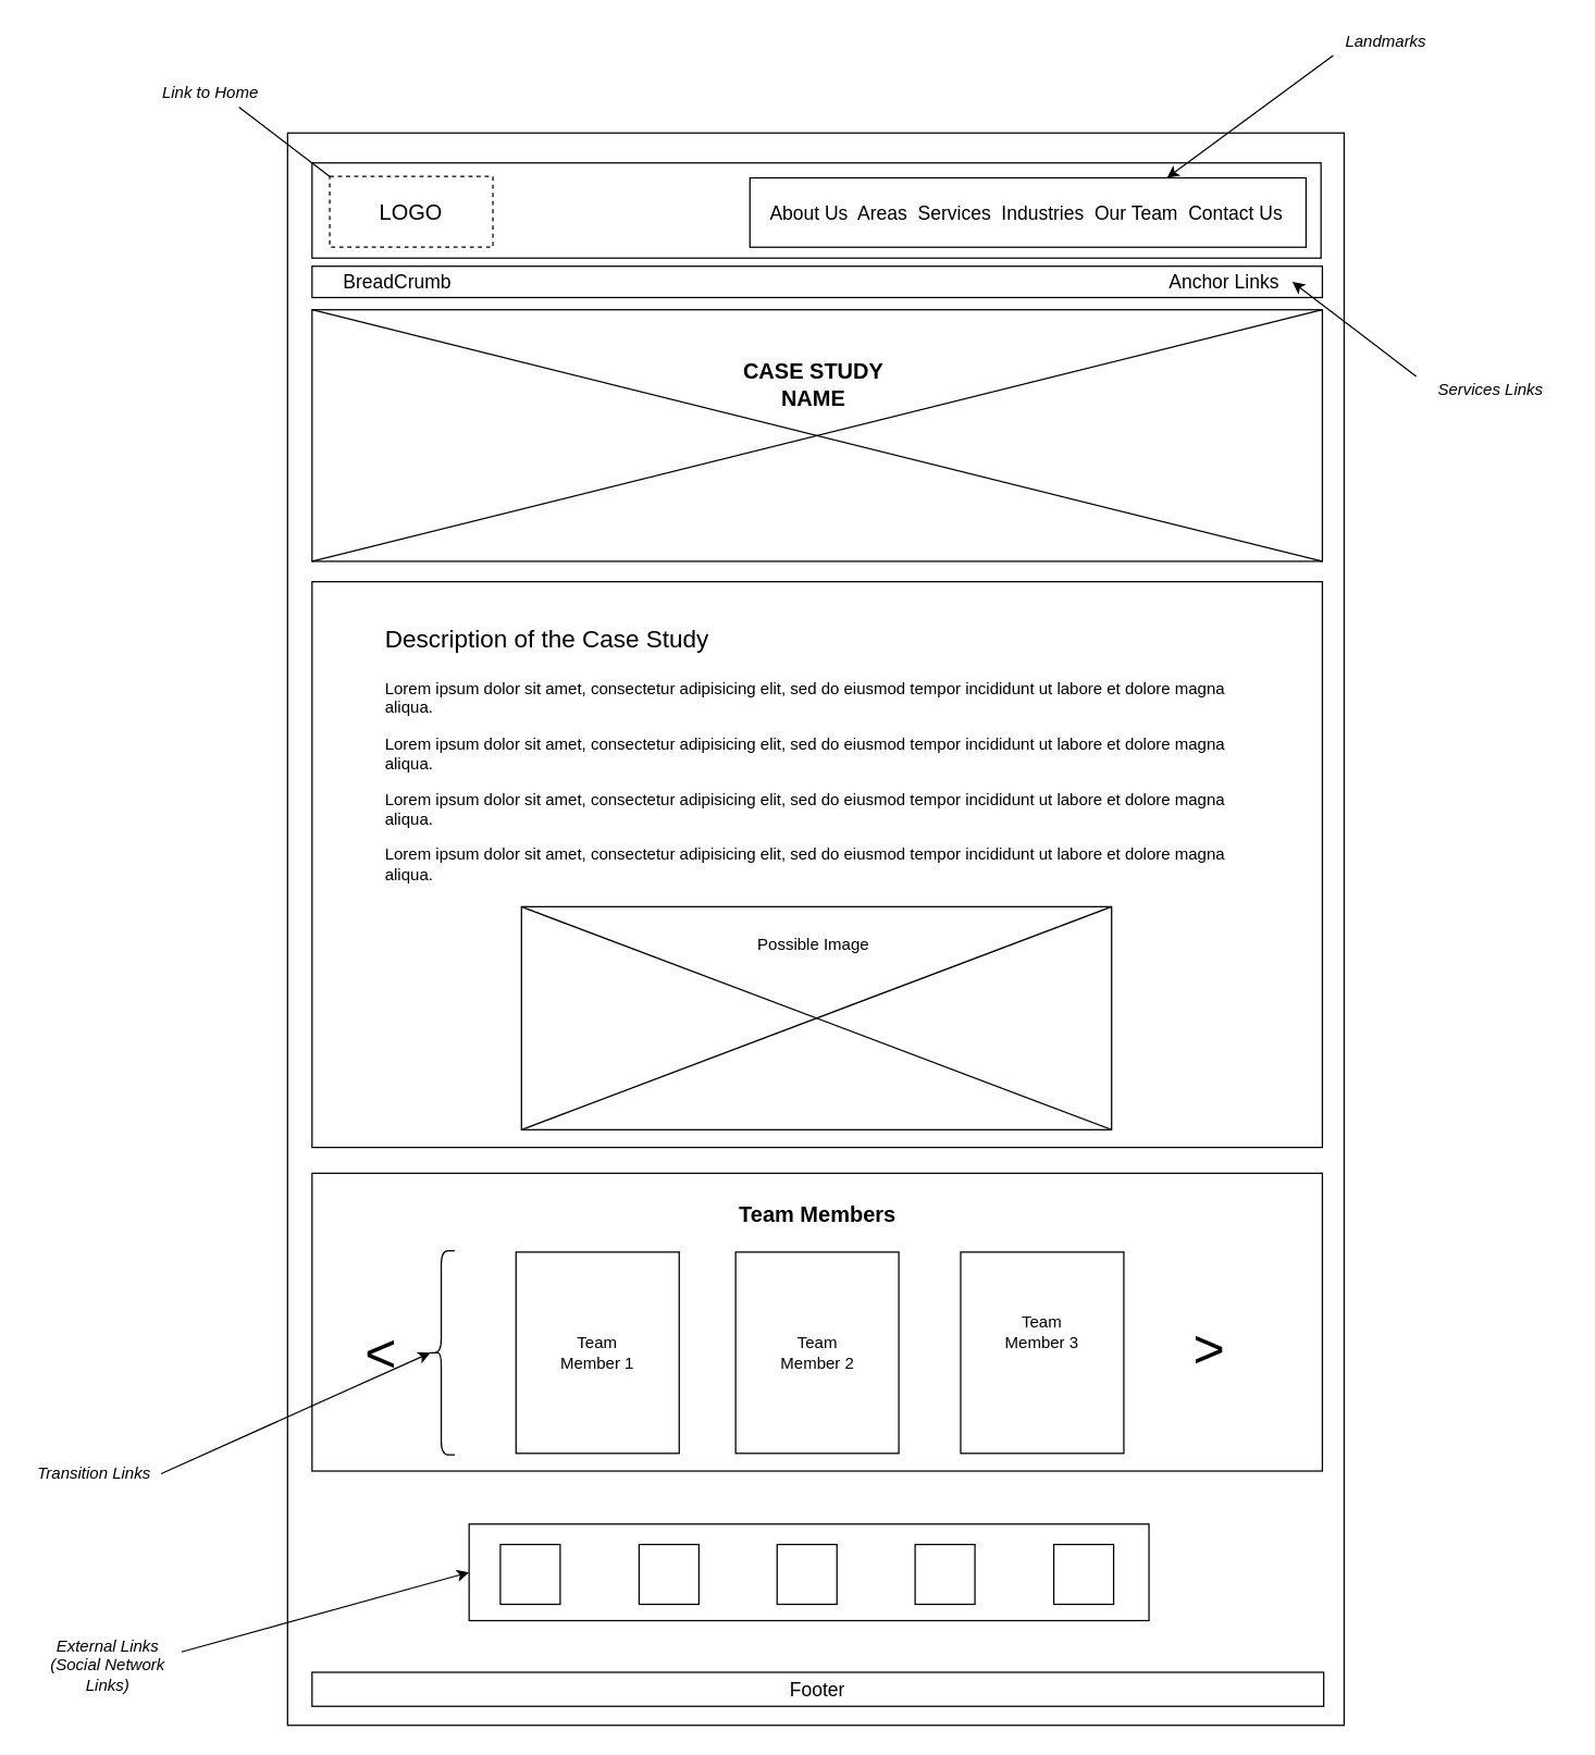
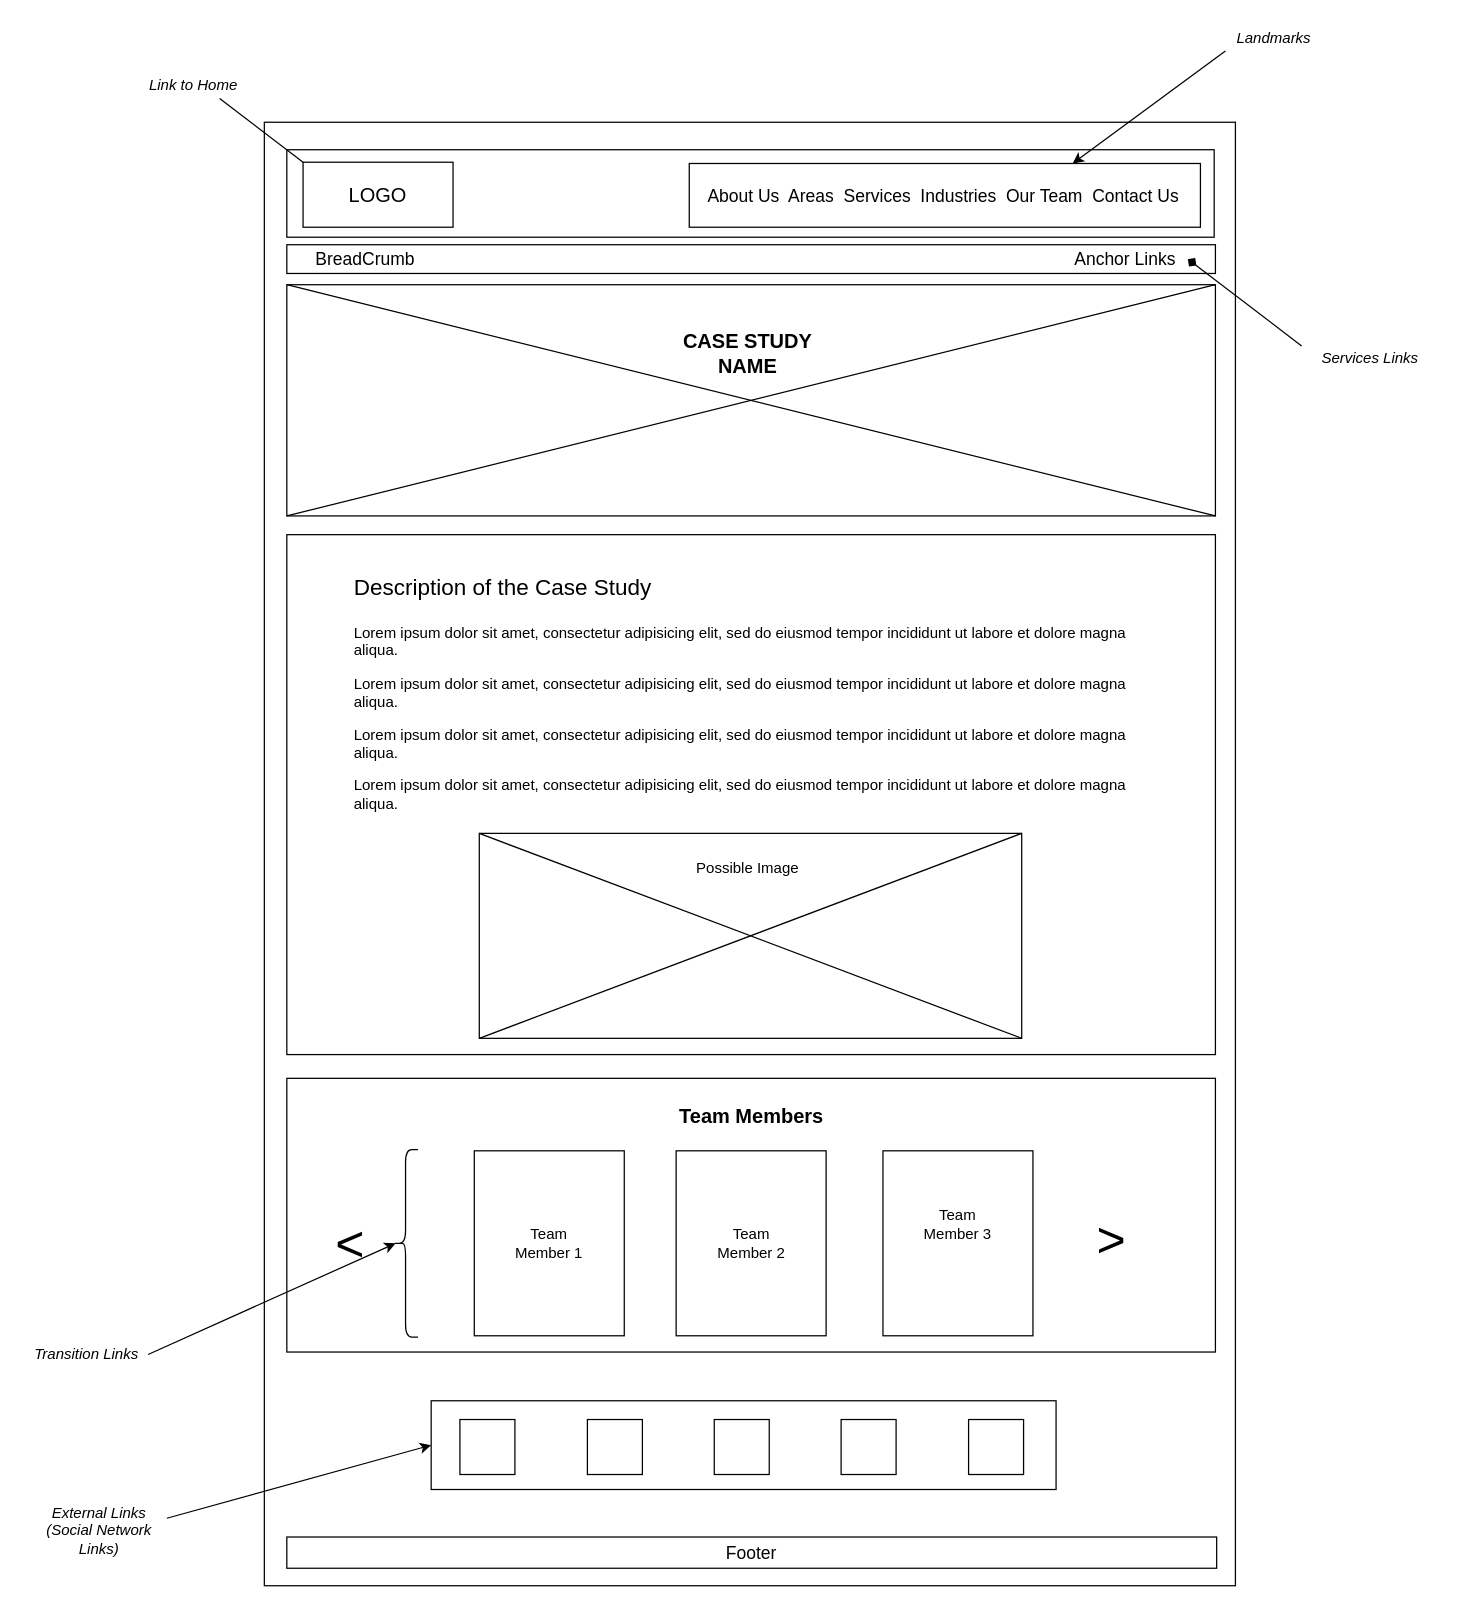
  <mxCell id="0" />
  <mxCell id="1" parent="0" />
  <mxCell id="2" value="" style="rounded=0;whiteSpace=wrap;html=1;fillColor=none;" parent="1" vertex="1"><mxGeometry x="211" y="97" width="777" height="1171" as="geometry" /></mxCell>
  <mxCell id="3" value="" style="rounded=0;whiteSpace=wrap;html=1;fillColor=none;" parent="1" vertex="1"><mxGeometry x="229" y="119" width="742" height="70" as="geometry" /></mxCell>
- <mxCell id="4" value="&lt;font style=&quot;font-size: 16px&quot;&gt;LOGO&lt;/font&gt;" style="rounded=0;whiteSpace=wrap;html=1;fillColor=none;dashed=1;" parent="1" vertex="1"><mxGeometry x="242" y="129" width="120" height="52" as="geometry" /></mxCell>
+ <mxCell id="4" value="&lt;font style=&quot;font-size: 16px&quot;&gt;LOGO&lt;/font&gt;" style="rounded=0;whiteSpace=wrap;html=1;fillColor=none;" parent="1" vertex="1"><mxGeometry x="242" y="129" width="120" height="52" as="geometry" /></mxCell>
  <mxCell id="5" value="" style="rounded=0;whiteSpace=wrap;html=1;strokeColor=#000000;fillColor=none;" parent="1" vertex="1"><mxGeometry x="551" y="130" width="409" height="51" as="geometry" /></mxCell>
  <mxCell id="6" value="&lt;i&gt;Landmarks&lt;/i&gt;" style="text;html=1;strokeColor=none;fillColor=none;align=center;verticalAlign=middle;whiteSpace=wrap;rounded=0;" parent="1" vertex="1"><mxGeometry x="980" y="20" width="78" height="20" as="geometry" /></mxCell>
  <mxCell id="7" value="" style="endArrow=classic;html=1;entryX=0.75;entryY=0;entryDx=0;entryDy=0;exitX=0;exitY=1;exitDx=0;exitDy=0;" parent="1" source="6" target="5" edge="1"><mxGeometry width="50" height="50" relative="1" as="geometry"><mxPoint x="1023" y="104" as="sourcePoint" /><mxPoint x="1073" y="54" as="targetPoint" /></mxGeometry></mxCell>
  <mxCell id="8" value="" style="endArrow=none;html=1;entryX=0;entryY=0;entryDx=0;entryDy=0;exitX=0.75;exitY=1;exitDx=0;exitDy=0;" parent="1" source="9" target="4" edge="1"><mxGeometry width="50" height="50" relative="1" as="geometry"><mxPoint x="162" y="81" as="sourcePoint" /><mxPoint x="212" y="31" as="targetPoint" /></mxGeometry></mxCell>
  <mxCell id="9" value="&lt;i&gt;Link to Home&lt;/i&gt;" style="text;html=1;strokeColor=none;fillColor=none;align=center;verticalAlign=middle;whiteSpace=wrap;rounded=0;" parent="1" vertex="1"><mxGeometry x="113" y="58" width="83" height="20" as="geometry" /></mxCell>
  <mxCell id="10" value="" style="rounded=0;whiteSpace=wrap;html=1;fillColor=none;strokeColor=#000000;" parent="1" vertex="1"><mxGeometry x="229" y="195" width="743" height="23" as="geometry" /></mxCell>
  <mxCell id="11" value="" style="rounded=0;whiteSpace=wrap;html=1;fillColor=none;strokeColor=#000000;" parent="1" vertex="1"><mxGeometry x="229" y="227" width="743" height="185" as="geometry" /></mxCell>
  <mxCell id="12" value="" style="endArrow=none;html=1;entryX=0;entryY=0;entryDx=0;entryDy=0;exitX=1;exitY=1;exitDx=0;exitDy=0;" parent="1" source="11" target="11" edge="1"><mxGeometry width="50" height="50" relative="1" as="geometry"><mxPoint x="638" y="278" as="sourcePoint" /><mxPoint x="688" y="228" as="targetPoint" /></mxGeometry></mxCell>
  <mxCell id="13" value="" style="endArrow=none;html=1;entryX=1;entryY=0;entryDx=0;entryDy=0;exitX=0;exitY=1;exitDx=0;exitDy=0;" parent="1" source="11" target="11" edge="1"><mxGeometry width="50" height="50" relative="1" as="geometry"><mxPoint x="638" y="278" as="sourcePoint" /><mxPoint x="688" y="228" as="targetPoint" /></mxGeometry></mxCell>
  <mxCell id="14" value="&lt;b&gt;&lt;font style=&quot;font-size: 16px&quot;&gt;CASE STUDY NAME&lt;br&gt;&lt;/font&gt;&lt;/b&gt;" style="text;html=1;strokeColor=none;fillColor=none;align=center;verticalAlign=middle;whiteSpace=wrap;rounded=0;" parent="1" vertex="1"><mxGeometry x="532" y="272" width="132" height="20" as="geometry" /></mxCell>
  <mxCell id="15" value="" style="rounded=0;whiteSpace=wrap;html=1;fillColor=none;strokeColor=#000000;" parent="1" vertex="1"><mxGeometry x="229" y="427" width="743" height="416" as="geometry" /></mxCell>
  <mxCell id="16" value="&lt;h1&gt;&lt;span style=&quot;font-weight: normal&quot;&gt;&lt;font style=&quot;font-size: 18px&quot;&gt;Description of the Case Study&lt;/font&gt;&lt;/span&gt;&lt;br&gt;&lt;/h1&gt;&lt;p&gt;Lorem ipsum dolor sit amet, consectetur adipisicing elit, sed do eiusmod tempor incididunt ut labore et dolore magna aliqua. &lt;br&gt;&lt;/p&gt;&lt;p&gt;Lorem ipsum dolor sit amet, consectetur adipisicing elit, sed do eiusmod tempor incididunt ut labore et dolore magna aliqua.&lt;/p&gt;&lt;p&gt;Lorem ipsum dolor sit amet, consectetur adipisicing elit, sed do eiusmod tempor incididunt ut labore et dolore magna aliqua.&lt;/p&gt;&lt;p&gt;Lorem ipsum dolor sit amet, consectetur adipisicing elit, sed do eiusmod tempor incididunt ut labore et dolore magna aliqua.&lt;/p&gt;" style="text;html=1;strokeColor=none;fillColor=none;spacing=5;spacingTop=-20;whiteSpace=wrap;overflow=hidden;rounded=0;" parent="1" vertex="1"><mxGeometry x="278" y="448" width="644" height="218" as="geometry" /></mxCell>
  <mxCell id="17" value="" style="rounded=0;whiteSpace=wrap;html=1;strokeColor=#000000;fillColor=none;" parent="1" vertex="1"><mxGeometry x="383" y="666" width="434" height="164" as="geometry" /></mxCell>
  <mxCell id="18" value="" style="endArrow=none;html=1;entryX=1;entryY=1;entryDx=0;entryDy=0;exitX=0;exitY=0;exitDx=0;exitDy=0;" parent="1" source="17" target="17" edge="1"><mxGeometry width="50" height="50" relative="1" as="geometry"><mxPoint x="638" y="615" as="sourcePoint" /><mxPoint x="688" y="565" as="targetPoint" /></mxGeometry></mxCell>
  <mxCell id="19" value="" style="endArrow=none;html=1;entryX=1;entryY=0;entryDx=0;entryDy=0;exitX=0;exitY=1;exitDx=0;exitDy=0;" parent="1" source="17" target="17" edge="1"><mxGeometry width="50" height="50" relative="1" as="geometry"><mxPoint x="638" y="615" as="sourcePoint" /><mxPoint x="688" y="565" as="targetPoint" /></mxGeometry></mxCell>
  <mxCell id="20" value="Possible Image" style="text;html=1;strokeColor=none;fillColor=none;align=center;verticalAlign=middle;whiteSpace=wrap;rounded=0;" parent="1" vertex="1"><mxGeometry x="497" y="684" width="202" height="20" as="geometry" /></mxCell>
  <mxCell id="21" value="" style="group" parent="1" vertex="1" connectable="0"><mxGeometry x="229" y="862" width="765" height="223" as="geometry" /></mxCell>
  <mxCell id="22" value="" style="rounded=0;whiteSpace=wrap;html=1;fillColor=none;strokeColor=#000000;" parent="21" vertex="1"><mxGeometry width="743" height="219" as="geometry" /></mxCell>
  <mxCell id="23" value="&lt;font style=&quot;font-size: 40px&quot;&gt;&amp;lt;&lt;/font&gt;" style="text;html=1;strokeColor=none;fillColor=none;align=center;verticalAlign=middle;whiteSpace=wrap;rounded=0;" parent="21" vertex="1"><mxGeometry x="31" y="103.518" width="40" height="56.965" as="geometry" /></mxCell>
  <mxCell id="24" value="&lt;font style=&quot;font-size: 40px&quot;&gt;&amp;lt;&lt;/font&gt;" style="text;html=1;strokeColor=none;fillColor=none;align=center;verticalAlign=middle;whiteSpace=wrap;rounded=0;rotation=-180;" parent="21" vertex="1"><mxGeometry x="640" y="103.517" width="40" height="56.965" as="geometry" /></mxCell>
  <mxCell id="25" value="" style="shape=curlyBracket;whiteSpace=wrap;html=1;rounded=1;strokeColor=#000000;fillColor=none;" parent="21" vertex="1"><mxGeometry x="85" y="57" width="20" height="150" as="geometry" /></mxCell>
  <mxCell id="26" value="" style="rounded=0;whiteSpace=wrap;html=1;fillColor=none;strokeColor=#000000;" parent="21" vertex="1"><mxGeometry x="150" y="58" width="120" height="148" as="geometry" /></mxCell>
  <mxCell id="27" value="Team Member 1" style="text;html=1;strokeColor=none;fillColor=none;align=center;verticalAlign=middle;whiteSpace=wrap;rounded=0;" parent="21" vertex="1"><mxGeometry x="177" y="119.342" width="66" height="25.318" as="geometry" /></mxCell>
  <mxCell id="28" value="" style="rounded=0;whiteSpace=wrap;html=1;fillColor=none;strokeColor=#000000;" parent="21" vertex="1"><mxGeometry x="311.5" y="58" width="120" height="148" as="geometry" /></mxCell>
  <mxCell id="29" value="" style="rounded=0;whiteSpace=wrap;html=1;fillColor=none;strokeColor=#000000;" parent="21" vertex="1"><mxGeometry x="477" y="58" width="120" height="148" as="geometry" /></mxCell>
  <mxCell id="30" value="&lt;div&gt;Team Member 2&lt;/div&gt;" style="text;html=1;strokeColor=none;fillColor=none;align=center;verticalAlign=middle;whiteSpace=wrap;rounded=0;" parent="21" vertex="1"><mxGeometry x="338.5" y="119.342" width="66" height="25.318" as="geometry" /></mxCell>
  <mxCell id="31" value="&lt;div&gt;Team Member 3&lt;/div&gt;" style="text;html=1;strokeColor=none;fillColor=none;align=center;verticalAlign=middle;whiteSpace=wrap;rounded=0;" parent="21" vertex="1"><mxGeometry x="504" y="104.342" width="66" height="25.318" as="geometry" /></mxCell>
  <mxCell id="32" value="&lt;font size=&quot;1&quot;&gt;&lt;b style=&quot;font-size: 16px&quot;&gt;Team Members&lt;/b&gt;&lt;/font&gt;" style="text;html=1;strokeColor=none;fillColor=none;align=center;verticalAlign=middle;whiteSpace=wrap;rounded=0;" parent="21" vertex="1"><mxGeometry x="291.75" y="20" width="159.5" height="20" as="geometry" /></mxCell>
  <mxCell id="33" value="&lt;font style=&quot;font-size: 14px&quot;&gt;Footer&lt;/font&gt;" style="rounded=0;whiteSpace=wrap;html=1;strokeColor=#000000;fillColor=none;" parent="1" vertex="1"><mxGeometry x="229" y="1229" width="744" height="25" as="geometry" /></mxCell>
  <mxCell id="34" value="&lt;i&gt;Transition Links&lt;/i&gt;" style="text;html=1;strokeColor=none;fillColor=none;align=center;verticalAlign=middle;whiteSpace=wrap;rounded=0;" parent="1" vertex="1"><mxGeometry x="20" y="1073" width="98" height="20" as="geometry" /></mxCell>
  <mxCell id="35" value="" style="endArrow=classic;html=1;exitX=1;exitY=0.5;exitDx=0;exitDy=0;entryX=0.1;entryY=0.5;entryDx=0;entryDy=0;entryPerimeter=0;" parent="1" source="34" target="25" edge="1"><mxGeometry width="50" height="50" relative="1" as="geometry"><mxPoint x="30" y="1176" as="sourcePoint" /><mxPoint x="80" y="1126" as="targetPoint" /></mxGeometry></mxCell>
  <mxCell id="36" value="&lt;font style=&quot;font-size: 14px&quot;&gt;About Us&amp;nbsp; Areas&amp;nbsp; Services&amp;nbsp; Industries&amp;nbsp; &lt;/font&gt;&lt;font style=&quot;font-size: 14px&quot;&gt;Our Team&amp;nbsp; Contact Us&lt;/font&gt;" style="text;html=1;strokeColor=none;fillColor=none;align=left;verticalAlign=middle;whiteSpace=wrap;rounded=0;" parent="1" vertex="1"><mxGeometry x="564" y="145.5" width="382" height="20" as="geometry" /></mxCell>
  <mxCell id="37" value="&lt;font style=&quot;font-size: 14px&quot;&gt;Anchor Links&lt;/font&gt;" style="text;html=1;strokeColor=none;fillColor=none;align=center;verticalAlign=middle;whiteSpace=wrap;rounded=0;" parent="1" vertex="1"><mxGeometry x="850" y="198.5" width="100" height="16" as="geometry" /></mxCell>
  <mxCell id="38" value="&lt;i&gt;Services Links&lt;/i&gt;" style="text;html=1;strokeColor=none;fillColor=none;align=center;verticalAlign=middle;whiteSpace=wrap;rounded=0;" parent="1" vertex="1"><mxGeometry x="1041" y="276" width="110" height="20" as="geometry" /></mxCell>
- <mxCell id="39" value="" style="endArrow=classic;html=1;entryX=1;entryY=0.5;entryDx=0;entryDy=0;exitX=0;exitY=0;exitDx=0;exitDy=0;" parent="1" source="38" target="37" edge="1"><mxGeometry width="50" height="50" relative="1" as="geometry"><mxPoint x="122" y="204" as="sourcePoint" /><mxPoint x="172" y="154" as="targetPoint" /></mxGeometry></mxCell>
+ <mxCell id="39" value="" style="endArrow=diamond;html=1;entryX=1;entryY=0.5;entryDx=0;entryDy=0;exitX=0;exitY=0;exitDx=0;exitDy=0;" parent="1" source="38" target="37" edge="1"><mxGeometry width="50" height="50" relative="1" as="geometry"><mxPoint x="122" y="204" as="sourcePoint" /><mxPoint x="172" y="154" as="targetPoint" /></mxGeometry></mxCell>
  <mxCell id="40" value="&lt;font style=&quot;font-size: 14px&quot;&gt;BreadCrumb&lt;/font&gt;" style="text;html=1;strokeColor=none;fillColor=none;align=center;verticalAlign=middle;whiteSpace=wrap;rounded=0;" parent="1" vertex="1"><mxGeometry x="242" y="198.5" width="100" height="16" as="geometry" /></mxCell>
  <mxCell id="41" value="&lt;i&gt;External Links (Social Network Links)&lt;/i&gt;" style="text;html=1;strokeColor=none;fillColor=none;align=center;verticalAlign=middle;whiteSpace=wrap;rounded=0;" vertex="1" parent="1"><mxGeometry x="25" y="1214" width="108" height="20" as="geometry" /></mxCell>
  <mxCell id="42" value="" style="whiteSpace=wrap;html=1;aspect=fixed;" vertex="1" parent="1"><mxGeometry x="367.5" y="1135" width="44" height="44" as="geometry" /></mxCell>
  <mxCell id="43" value="" style="whiteSpace=wrap;html=1;aspect=fixed;" vertex="1" parent="1"><mxGeometry x="571" y="1135" width="44" height="44" as="geometry" /></mxCell>
  <mxCell id="44" value="" style="whiteSpace=wrap;html=1;aspect=fixed;" vertex="1" parent="1"><mxGeometry x="672.5" y="1135" width="44" height="44" as="geometry" /></mxCell>
  <mxCell id="45" value="" style="whiteSpace=wrap;html=1;aspect=fixed;" vertex="1" parent="1"><mxGeometry x="469.5" y="1135" width="44" height="44" as="geometry" /></mxCell>
  <mxCell id="46" value="" style="whiteSpace=wrap;html=1;aspect=fixed;" vertex="1" parent="1"><mxGeometry x="774.5" y="1135" width="44" height="44" as="geometry" /></mxCell>
  <mxCell id="47" value="" style="rounded=0;whiteSpace=wrap;html=1;fillColor=none;" vertex="1" parent="1"><mxGeometry x="344.5" y="1120" width="500" height="71" as="geometry" /></mxCell>
  <mxCell id="48" value="" style="endArrow=classic;html=1;exitX=1;exitY=0;exitDx=0;exitDy=0;entryX=0;entryY=0.5;entryDx=0;entryDy=0;" edge="1" parent="1" source="41" target="47"><mxGeometry width="50" height="50" relative="1" as="geometry"><mxPoint x="108" y="1134" as="sourcePoint" /><mxPoint x="158" y="1084" as="targetPoint" /></mxGeometry></mxCell>
